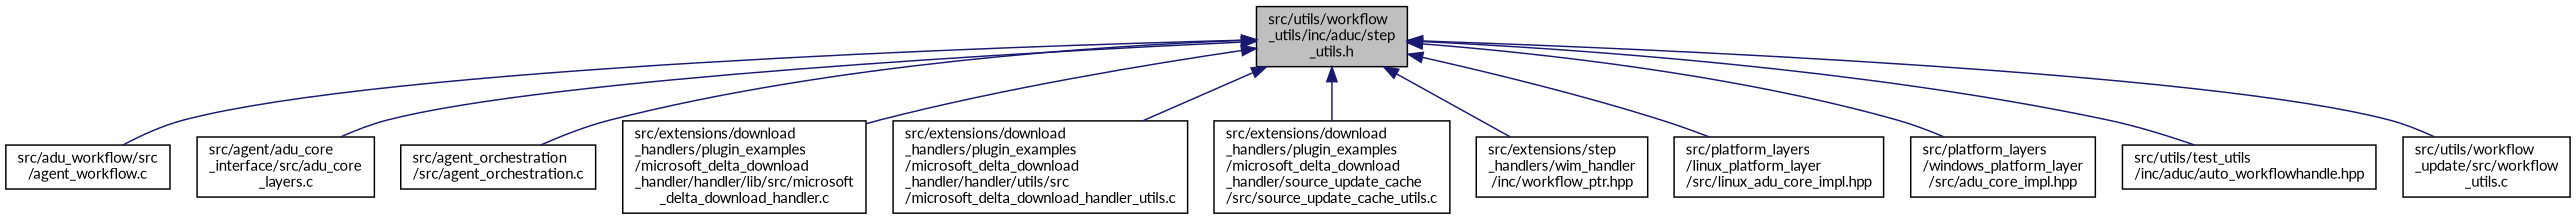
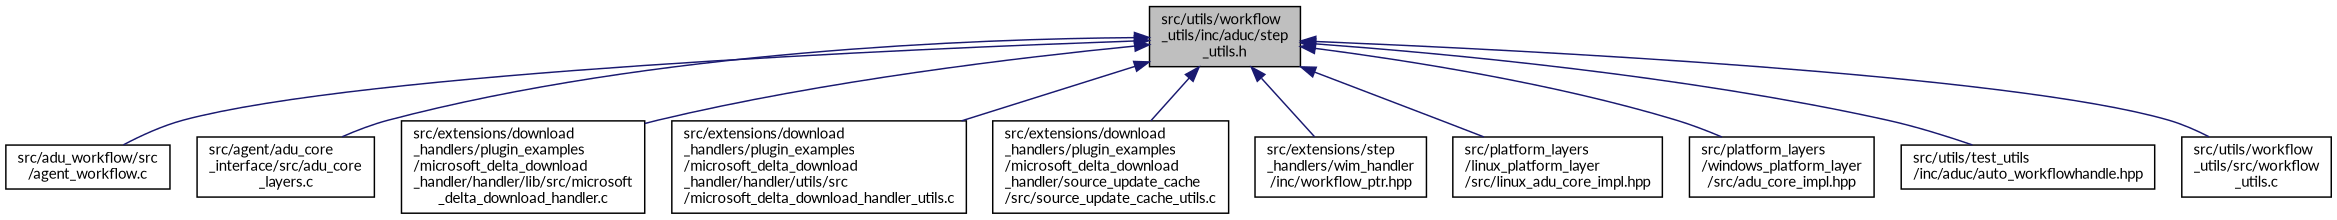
  digraph {
    fontname=Lato
    node [color=black fillcolor=white fontname=Lato fontsize=10 shape=record style=filled]
    edge [color=midnightblue dir=back fontname=Lato fontsize=10 labelfontname=Helvetica labelfontsize=10 style=solid]
    n1 [fillcolor=grey75 fontcolor=black height=0.2 label="src/utils/workflow\l_utils/inc/aduc/step\l_utils.h" width=0.4]
    n2 [height=0.2 label="src/adu_workflow/src\l/agent_workflow.c" width=0.4]
    n3 [height=0.2 label="src/agent/adu_core\l_interface/src/adu_core\l_layers.c" width=0.4]
-   n4 [height=0.2 label="src/agent_orchestration\l/src/agent_orchestration.c" width=0.4]
    n5 [height=0.2 label="src/extensions/download\l_handlers/plugin_examples\l/microsoft_delta_download\l_handler/handler/lib/src/microsoft\l_delta_download_handler.c" width=0.4]
    n6 [height=0.2 label="src/extensions/download\l_handlers/plugin_examples\l/microsoft_delta_download\l_handler/handler/utils/src\l/microsoft_delta_download_handler_utils.c" width=0.4]
    n7 [height=0.2 label="src/extensions/download\l_handlers/plugin_examples\l/microsoft_delta_download\l_handler/source_update_cache\l/src/source_update_cache_utils.c" width=0.4]
    n8 [height=0.2 label="src/extensions/step\l_handlers/wim_handler\l/inc/workflow_ptr.hpp" width=0.4]
    n9 [height=0.2 label="src/platform_layers\l/linux_platform_layer\l/src/linux_adu_core_impl.hpp" width=0.4]
    n10 [height=0.2 label="src/platform_layers\l/windows_platform_layer\l/src/adu_core_impl.hpp" width=0.4]
    n11 [height=0.2 label="src/utils/test_utils\l/inc/aduc/auto_workflowhandle.hpp" width=0.4]
-   n12 [height=0.2 label="src/utils/workflow\l_update/src/workflow\l_utils.c" width=0.4]
+   n12 [height=0.2 label="src/utils/workflow\l_utils/src/workflow\l_utils.c" width=0.4]
    n1 -> n2
    n1 -> n3
-   n1 -> n4
    n1 -> n5
    n1 -> n6
    n1 -> n7
    n1 -> n8
    n1 -> n9
    n1 -> n10
    n1 -> n11
    n1 -> n12
  }
